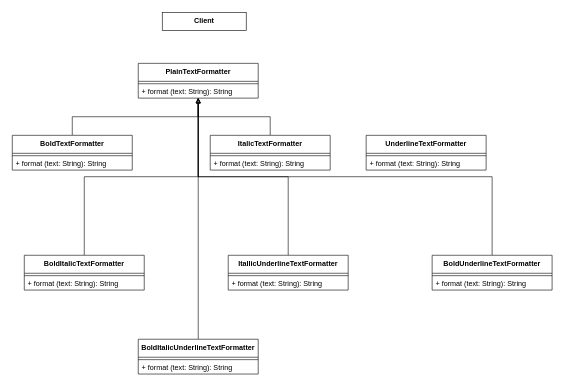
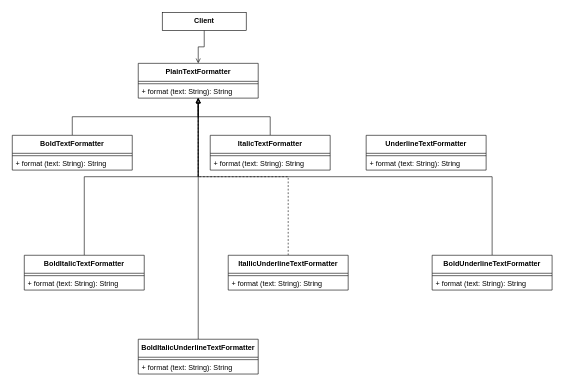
  <mxCell id="0" />
  <mxCell id="1" parent="0" />
+ <mxCell id="2" style="edgeStyle=orthogonalEdgeStyle;rounded=0;orthogonalLoop=1;jettySize=auto;html=1;exitX=0.5;exitY=1;exitDx=0;exitDy=0;endArrow=open;endFill=0;" parent="1" source="3" target="4" edge="1"><mxGeometry relative="1" as="geometry"><mxPoint x="330" y="115" as="targetPoint" /></mxGeometry></mxCell>
  <mxCell id="3" value="Client" style="fontStyle=1;whiteSpace=wrap;html=1;" parent="1" vertex="1"><mxGeometry x="270" y="20" width="140" height="30" as="geometry" /></mxCell>
  <mxCell id="4" value="&lt;b&gt;PlainTextFormatter&lt;/b&gt;" style="swimlane;fontStyle=0;align=center;verticalAlign=top;childLayout=stackLayout;horizontal=1;startSize=30;horizontalStack=0;resizeParent=1;resizeParentMax=0;resizeLast=0;collapsible=0;marginBottom=0;html=1;whiteSpace=wrap;" parent="1" vertex="1"><mxGeometry x="230" y="105" width="200" height="58" as="geometry" /></mxCell>
  <mxCell id="5" value="" style="line;strokeWidth=1;fillColor=none;align=left;verticalAlign=middle;spacingTop=-1;spacingLeft=3;spacingRight=3;rotatable=0;labelPosition=right;points=[];portConstraint=eastwest;" parent="4" vertex="1"><mxGeometry y="30" width="200" height="8" as="geometry" /></mxCell>
  <mxCell id="6" value="&lt;span style=&quot;text-align: center;&quot;&gt;+ format (text: String): String&lt;/span&gt;" style="text;html=1;strokeColor=none;fillColor=none;align=left;verticalAlign=middle;spacingLeft=4;spacingRight=4;overflow=hidden;rotatable=0;points=[[0,0.5],[1,0.5]];portConstraint=eastwest;whiteSpace=wrap;" parent="4" vertex="1"><mxGeometry y="38" width="200" height="20" as="geometry" /></mxCell>
  <mxCell id="7" style="edgeStyle=orthogonalEdgeStyle;rounded=0;orthogonalLoop=1;jettySize=auto;html=1;exitX=0.5;exitY=0;exitDx=0;exitDy=0;endArrow=block;endFill=0;" edge="1" parent="1" source="8" target="4"><mxGeometry relative="1" as="geometry" /></mxCell>
  <mxCell id="8" value="&lt;b&gt;BoldTextFormatter&lt;/b&gt;" style="swimlane;fontStyle=0;align=center;verticalAlign=top;childLayout=stackLayout;horizontal=1;startSize=30;horizontalStack=0;resizeParent=1;resizeParentMax=0;resizeLast=0;collapsible=0;marginBottom=0;html=1;whiteSpace=wrap;" vertex="1" parent="1"><mxGeometry x="20" y="225" width="200" height="58" as="geometry" /></mxCell>
  <mxCell id="9" value="" style="line;strokeWidth=1;fillColor=none;align=left;verticalAlign=middle;spacingTop=-1;spacingLeft=3;spacingRight=3;rotatable=0;labelPosition=right;points=[];portConstraint=eastwest;" vertex="1" parent="8"><mxGeometry y="30" width="200" height="8" as="geometry" /></mxCell>
  <mxCell id="10" value="&lt;span style=&quot;text-align: center;&quot;&gt;+ format (text: String): String&lt;/span&gt;" style="text;html=1;strokeColor=none;fillColor=none;align=left;verticalAlign=middle;spacingLeft=4;spacingRight=4;overflow=hidden;rotatable=0;points=[[0,0.5],[1,0.5]];portConstraint=eastwest;whiteSpace=wrap;" vertex="1" parent="8"><mxGeometry y="38" width="200" height="20" as="geometry" /></mxCell>
  <mxCell id="11" style="edgeStyle=orthogonalEdgeStyle;rounded=0;orthogonalLoop=1;jettySize=auto;html=1;exitX=0.5;exitY=0;exitDx=0;exitDy=0;endArrow=block;endFill=0;" edge="1" parent="1" source="12" target="4"><mxGeometry relative="1" as="geometry" /></mxCell>
  <mxCell id="12" value="&lt;b&gt;ItalicTextFormatter&lt;/b&gt;" style="swimlane;fontStyle=0;align=center;verticalAlign=top;childLayout=stackLayout;horizontal=1;startSize=30;horizontalStack=0;resizeParent=1;resizeParentMax=0;resizeLast=0;collapsible=0;marginBottom=0;html=1;whiteSpace=wrap;" vertex="1" parent="1"><mxGeometry x="350" y="225" width="200" height="58" as="geometry" /></mxCell>
  <mxCell id="13" value="" style="line;strokeWidth=1;fillColor=none;align=left;verticalAlign=middle;spacingTop=-1;spacingLeft=3;spacingRight=3;rotatable=0;labelPosition=right;points=[];portConstraint=eastwest;" vertex="1" parent="12"><mxGeometry y="30" width="200" height="8" as="geometry" /></mxCell>
  <mxCell id="14" value="&lt;span style=&quot;text-align: center;&quot;&gt;+ format (text: String): String&lt;/span&gt;" style="text;html=1;strokeColor=none;fillColor=none;align=left;verticalAlign=middle;spacingLeft=4;spacingRight=4;overflow=hidden;rotatable=0;points=[[0,0.5],[1,0.5]];portConstraint=eastwest;whiteSpace=wrap;" vertex="1" parent="12"><mxGeometry y="38" width="200" height="20" as="geometry" /></mxCell>
  <mxCell id="15" value="&lt;b&gt;UnderlineTextFormatter&lt;/b&gt;" style="swimlane;fontStyle=0;align=center;verticalAlign=top;childLayout=stackLayout;horizontal=1;startSize=30;horizontalStack=0;resizeParent=1;resizeParentMax=0;resizeLast=0;collapsible=0;marginBottom=0;html=1;whiteSpace=wrap;" vertex="1" parent="1"><mxGeometry x="610" y="225" width="200" height="58" as="geometry" /></mxCell>
  <mxCell id="16" value="" style="line;strokeWidth=1;fillColor=none;align=left;verticalAlign=middle;spacingTop=-1;spacingLeft=3;spacingRight=3;rotatable=0;labelPosition=right;points=[];portConstraint=eastwest;" vertex="1" parent="15"><mxGeometry y="30" width="200" height="8" as="geometry" /></mxCell>
  <mxCell id="17" value="&lt;span style=&quot;text-align: center;&quot;&gt;+ format (text: String): String&lt;/span&gt;" style="text;html=1;strokeColor=none;fillColor=none;align=left;verticalAlign=middle;spacingLeft=4;spacingRight=4;overflow=hidden;rotatable=0;points=[[0,0.5],[1,0.5]];portConstraint=eastwest;whiteSpace=wrap;" vertex="1" parent="15"><mxGeometry y="38" width="200" height="20" as="geometry" /></mxCell>
  <mxCell id="18" style="edgeStyle=orthogonalEdgeStyle;rounded=0;orthogonalLoop=1;jettySize=auto;html=1;exitX=0.5;exitY=0;exitDx=0;exitDy=0;endArrow=none;endFill=0;" edge="1" parent="1" source="19" target="4"><mxGeometry relative="1" as="geometry" /></mxCell>
  <mxCell id="19" value="&lt;b&gt;BoldItalicTextFormatter&lt;/b&gt;" style="swimlane;fontStyle=0;align=center;verticalAlign=top;childLayout=stackLayout;horizontal=1;startSize=30;horizontalStack=0;resizeParent=1;resizeParentMax=0;resizeLast=0;collapsible=0;marginBottom=0;html=1;whiteSpace=wrap;" vertex="1" parent="1"><mxGeometry x="40" y="425" width="200" height="58" as="geometry" /></mxCell>
  <mxCell id="20" value="" style="line;strokeWidth=1;fillColor=none;align=left;verticalAlign=middle;spacingTop=-1;spacingLeft=3;spacingRight=3;rotatable=0;labelPosition=right;points=[];portConstraint=eastwest;" vertex="1" parent="19"><mxGeometry y="30" width="200" height="8" as="geometry" /></mxCell>
  <mxCell id="21" value="&lt;span style=&quot;text-align: center;&quot;&gt;+ format (text: String): String&lt;/span&gt;" style="text;html=1;strokeColor=none;fillColor=none;align=left;verticalAlign=middle;spacingLeft=4;spacingRight=4;overflow=hidden;rotatable=0;points=[[0,0.5],[1,0.5]];portConstraint=eastwest;whiteSpace=wrap;" vertex="1" parent="19"><mxGeometry y="38" width="200" height="20" as="geometry" /></mxCell>
- <mxCell id="22" style="edgeStyle=orthogonalEdgeStyle;rounded=0;orthogonalLoop=1;jettySize=auto;html=1;exitX=0.5;exitY=0;exitDx=0;exitDy=0;endArrow=blockThin;endFill=0;" edge="1" parent="1" source="23" target="4"><mxGeometry relative="1" as="geometry" /></mxCell>
+ <mxCell id="22" style="edgeStyle=orthogonalEdgeStyle;rounded=0;orthogonalLoop=1;jettySize=auto;html=1;exitX=0.5;exitY=0;exitDx=0;exitDy=0;endArrow=blockThin;endFill=0;dashed=1;" edge="1" parent="1" source="23" target="4"><mxGeometry relative="1" as="geometry" /></mxCell>
  <mxCell id="23" value="&lt;b&gt;ItallicUnderlineTextFormatter&lt;/b&gt;" style="swimlane;fontStyle=0;align=center;verticalAlign=top;childLayout=stackLayout;horizontal=1;startSize=30;horizontalStack=0;resizeParent=1;resizeParentMax=0;resizeLast=0;collapsible=0;marginBottom=0;html=1;whiteSpace=wrap;" vertex="1" parent="1"><mxGeometry x="380" y="425" width="200" height="58" as="geometry" /></mxCell>
  <mxCell id="24" value="" style="line;strokeWidth=1;fillColor=none;align=left;verticalAlign=middle;spacingTop=-1;spacingLeft=3;spacingRight=3;rotatable=0;labelPosition=right;points=[];portConstraint=eastwest;" vertex="1" parent="23"><mxGeometry y="30" width="200" height="8" as="geometry" /></mxCell>
  <mxCell id="25" value="&lt;span style=&quot;text-align: center;&quot;&gt;+ format (text: String): String&lt;/span&gt;" style="text;html=1;strokeColor=none;fillColor=none;align=left;verticalAlign=middle;spacingLeft=4;spacingRight=4;overflow=hidden;rotatable=0;points=[[0,0.5],[1,0.5]];portConstraint=eastwest;whiteSpace=wrap;" vertex="1" parent="23"><mxGeometry y="38" width="200" height="20" as="geometry" /></mxCell>
  <mxCell id="26" style="edgeStyle=orthogonalEdgeStyle;rounded=0;orthogonalLoop=1;jettySize=auto;html=1;exitX=0.5;exitY=0;exitDx=0;exitDy=0;endArrow=block;endFill=0;" edge="1" parent="1" source="27" target="4"><mxGeometry relative="1" as="geometry" /></mxCell>
  <mxCell id="27" value="&lt;b&gt;BoldUnderlineTextFormatter&lt;/b&gt;" style="swimlane;fontStyle=0;align=center;verticalAlign=top;childLayout=stackLayout;horizontal=1;startSize=30;horizontalStack=0;resizeParent=1;resizeParentMax=0;resizeLast=0;collapsible=0;marginBottom=0;html=1;whiteSpace=wrap;" vertex="1" parent="1"><mxGeometry x="720" y="425" width="200" height="58" as="geometry" /></mxCell>
  <mxCell id="28" value="" style="line;strokeWidth=1;fillColor=none;align=left;verticalAlign=middle;spacingTop=-1;spacingLeft=3;spacingRight=3;rotatable=0;labelPosition=right;points=[];portConstraint=eastwest;" vertex="1" parent="27"><mxGeometry y="30" width="200" height="8" as="geometry" /></mxCell>
  <mxCell id="29" value="&lt;span style=&quot;text-align: center;&quot;&gt;+ format (text: String): String&lt;/span&gt;" style="text;html=1;strokeColor=none;fillColor=none;align=left;verticalAlign=middle;spacingLeft=4;spacingRight=4;overflow=hidden;rotatable=0;points=[[0,0.5],[1,0.5]];portConstraint=eastwest;whiteSpace=wrap;" vertex="1" parent="27"><mxGeometry y="38" width="200" height="20" as="geometry" /></mxCell>
  <mxCell id="30" style="edgeStyle=orthogonalEdgeStyle;rounded=0;orthogonalLoop=1;jettySize=auto;html=1;exitX=0.5;exitY=0;exitDx=0;exitDy=0;endArrow=block;endFill=0;" edge="1" parent="1" source="31" target="4"><mxGeometry relative="1" as="geometry" /></mxCell>
  <mxCell id="31" value="&lt;b&gt;BoldItalicUnderlineTextFormatter&lt;/b&gt;" style="swimlane;fontStyle=0;align=center;verticalAlign=top;childLayout=stackLayout;horizontal=1;startSize=30;horizontalStack=0;resizeParent=1;resizeParentMax=0;resizeLast=0;collapsible=0;marginBottom=0;html=1;whiteSpace=wrap;" vertex="1" parent="1"><mxGeometry x="230" y="565" width="200" height="58" as="geometry" /></mxCell>
  <mxCell id="32" value="" style="line;strokeWidth=1;fillColor=none;align=left;verticalAlign=middle;spacingTop=-1;spacingLeft=3;spacingRight=3;rotatable=0;labelPosition=right;points=[];portConstraint=eastwest;" vertex="1" parent="31"><mxGeometry y="30" width="200" height="8" as="geometry" /></mxCell>
  <mxCell id="33" value="&lt;span style=&quot;text-align: center;&quot;&gt;+ format (text: String): String&lt;/span&gt;" style="text;html=1;strokeColor=none;fillColor=none;align=left;verticalAlign=middle;spacingLeft=4;spacingRight=4;overflow=hidden;rotatable=0;points=[[0,0.5],[1,0.5]];portConstraint=eastwest;whiteSpace=wrap;" vertex="1" parent="31"><mxGeometry y="38" width="200" height="20" as="geometry" /></mxCell>
